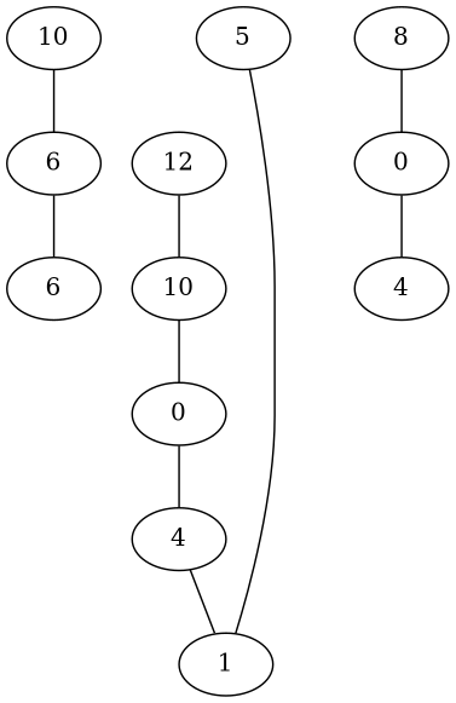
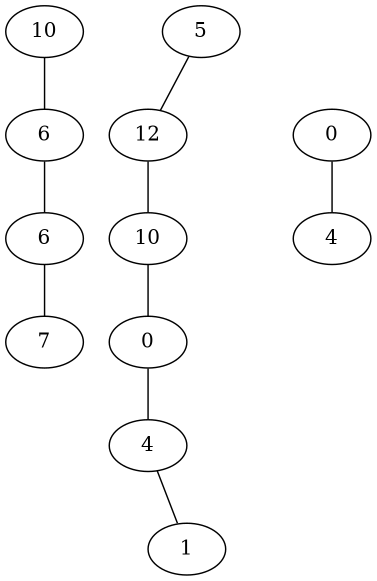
  graph {
    n1 [label=10]
    n2 [label=6]
    n3 [label=6]
+   n4 [label=7]
    n5 [label=5]
    n6 [label=12]
    n7 [label=10]
    n8 [label=0]
    n9 [label=4]
    n10 [label=1]
-   n11 [label=8]
    n12 [label=0]
    n13 [label=4]
    n1 -- n2
    n2 -- n3
-   n5 -- n10
+   n3 -- n4
+   n5 -- n6
    n6 -- n7
    n7 -- n8
    n8 -- n9
    n9 -- n10
-   n11 -- n12
    n12 -- n13
  }
